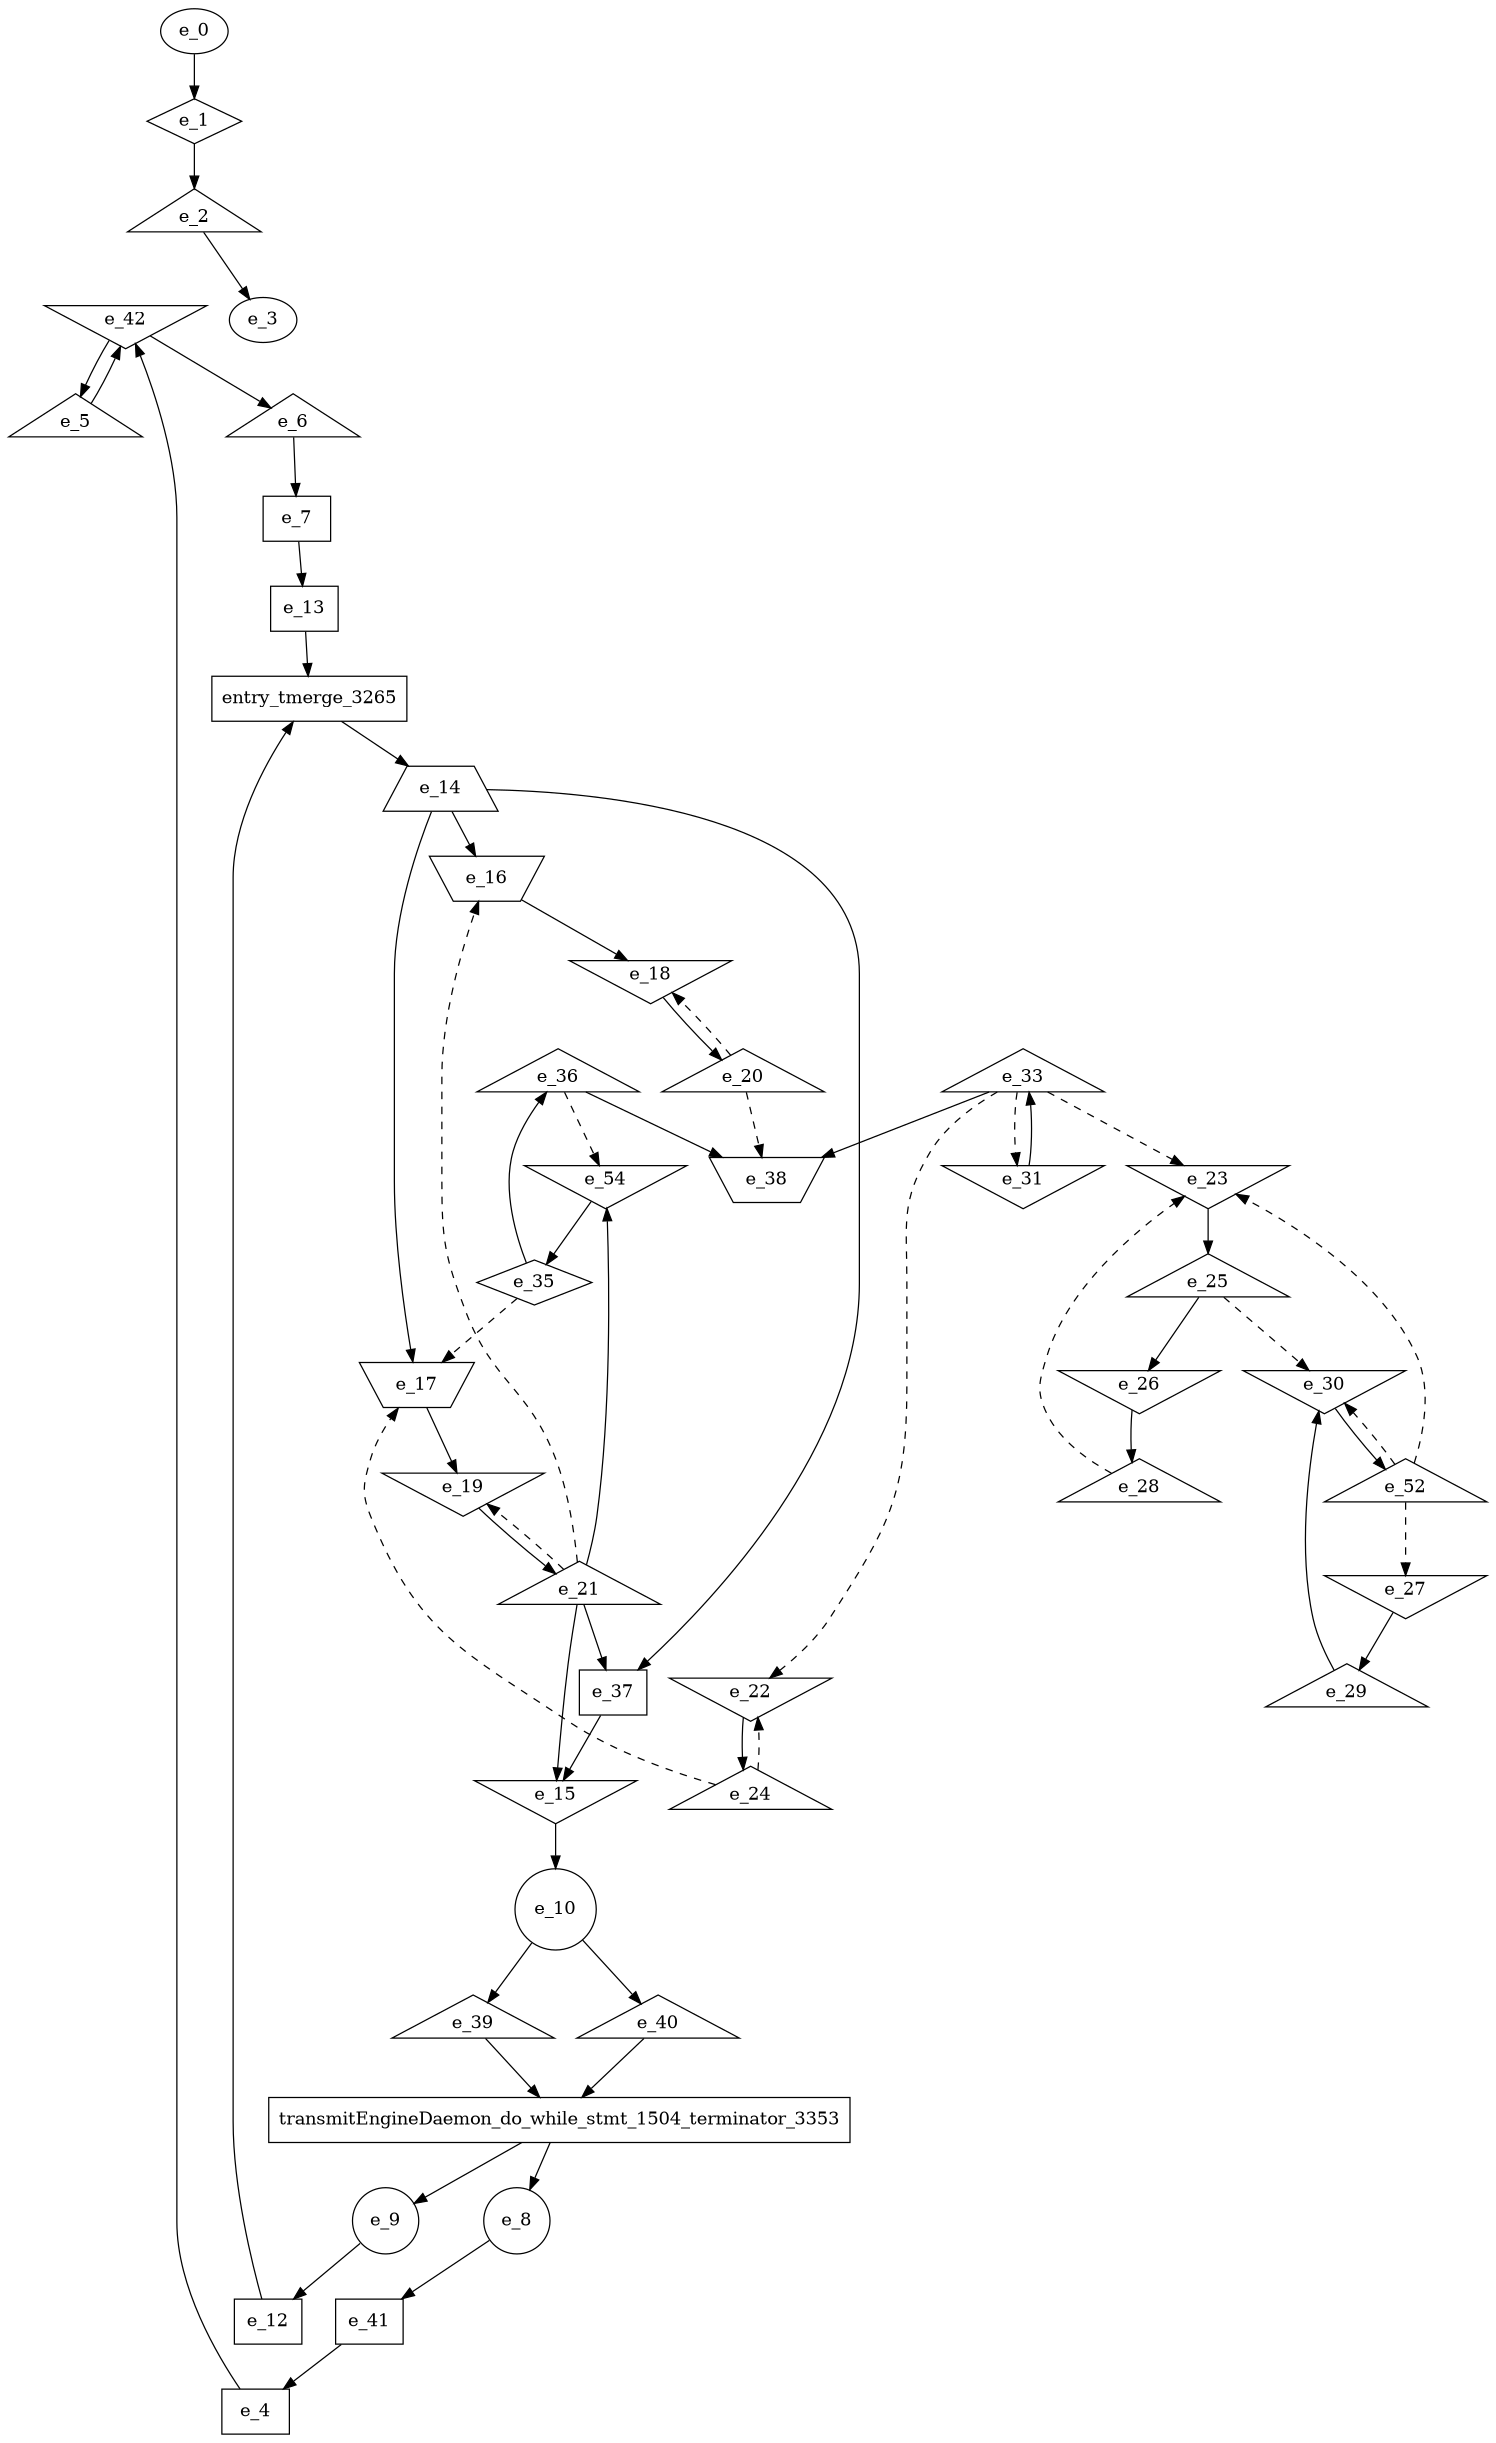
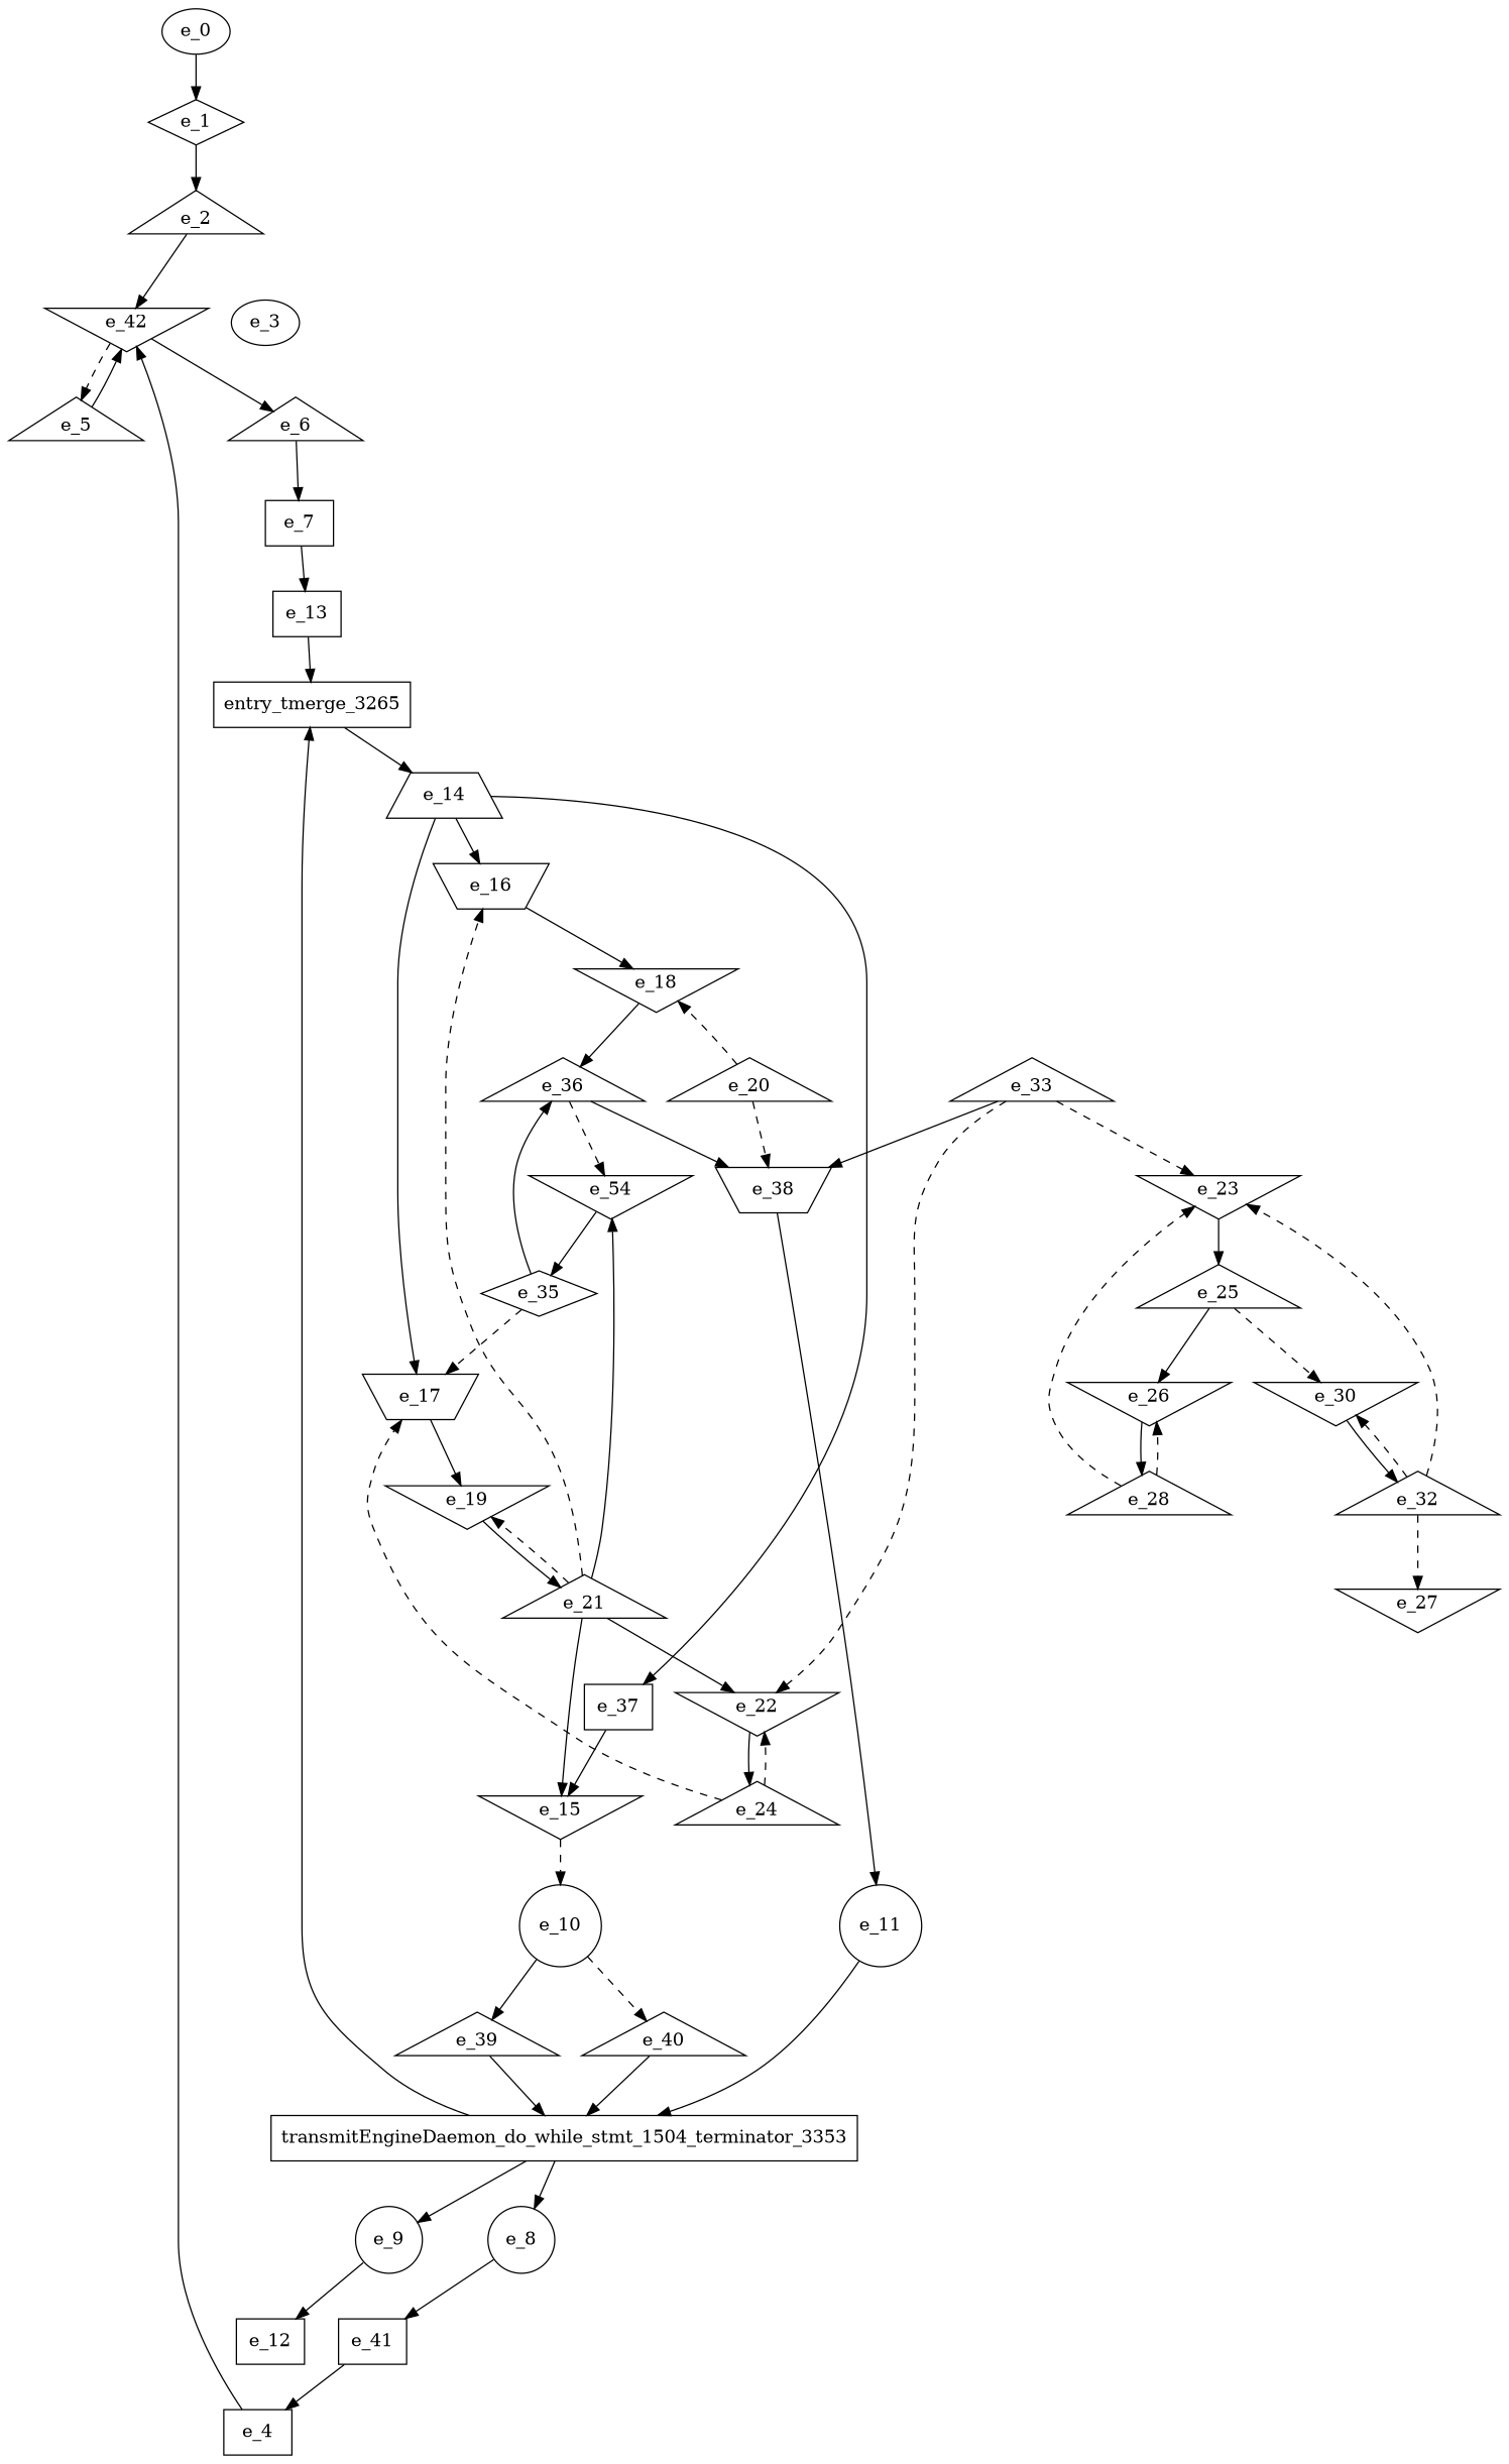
  digraph {
    node [shape=triangle]
    e_1 [shape=diamond]
    e_2
    e_0 [shape=""]
    e_42 [shape=invtriangle]
    e_5
    e_6
    e_3 [shape=""]
    e_4 [shape=dot]
    e_7 [shape=dot]
    e_13 [shape=dot]
    entry_tmerge_3265 [shape=rectangle]
    e_8 [shape=circle]
    e_41 [shape=dot]
    e_9 [shape=circle]
    e_12 [shape=dot]
    e_10 [shape=circle]
    e_39
    e_40
    transmitEngineDaemon_do_while_stmt_1504_terminator_3353 [shape=rectangle]
+   e_11 [shape=circle]
    e_14 [shape=trapezium]
    e_16 [shape=invtrapezium]
    e_17 [shape=invtrapezium]
    e_37 [shape=dot]
    e_18 [shape=invtriangle]
    e_19 [shape=invtriangle]
    e_15 [shape=invtriangle]
    e_20
    e_21
    e_38 [shape=invtrapezium]
    e_22 [shape=invtriangle]
    n32 [label=e_54 shape=invtriangle]
    e_24
    e_35 [shape=diamond]
    e_23 [shape=invtriangle]
    e_25
    e_26 [shape=invtriangle]
    e_30 [shape=invtriangle]
    e_28
-   e_32 [label=e_52]
+   e_32
    e_27 [shape=invtriangle]
-   e_29
-   e_31 [shape=invtriangle]
    e_33
    e_36
    e_1 -> e_2
-   e_2 -> e_3
+   e_2 -> e_42
    e_0 -> e_1
-   e_42 -> e_5
+   e_42 -> e_5 [style=dashed]
    e_42 -> e_6
    e_5 -> e_42
    e_6 -> e_7
    e_4 -> e_42
    e_7 -> e_13
    e_13 -> entry_tmerge_3265
    entry_tmerge_3265 -> e_14
    e_8 -> e_41
    e_41 -> e_4
    e_9 -> e_12
-   e_12 -> entry_tmerge_3265
+   transmitEngineDaemon_do_while_stmt_1504_terminator_3353 -> entry_tmerge_3265
    e_10 -> e_39
-   e_10 -> e_40
+   e_10 -> e_40 [style=dashed]
    e_39 -> transmitEngineDaemon_do_while_stmt_1504_terminator_3353
    e_40 -> transmitEngineDaemon_do_while_stmt_1504_terminator_3353
    transmitEngineDaemon_do_while_stmt_1504_terminator_3353 -> e_8
    transmitEngineDaemon_do_while_stmt_1504_terminator_3353 -> e_9
+   e_11 -> transmitEngineDaemon_do_while_stmt_1504_terminator_3353
    e_14 -> e_16
    e_14 -> e_17
    e_14 -> e_37
    e_16 -> e_18
    e_17 -> e_19
    e_37 -> e_15
-   e_18 -> e_20
+   e_18 -> e_36
    e_19 -> e_21
-   e_15 -> e_10
+   e_15 -> e_10 [style=dashed]
    e_20 -> e_18 [style=dashed]
    e_20 -> e_38 [style=dashed]
    e_21 -> e_16 [style=dashed]
    e_21 -> e_19 [style=dashed]
    e_21 -> e_15
-   e_21 -> e_37
+   e_21 -> e_22
    e_21 -> n32
+   e_38 -> e_11
    e_22 -> e_24
    n32 -> e_35
    e_24 -> e_17 [style=dashed]
    e_24 -> e_22 [style=dashed]
    e_35 -> e_17 [style=dashed]
    e_35 -> e_36
    e_23 -> e_25
    e_25 -> e_26
    e_25 -> e_30 [style=dashed]
    e_26 -> e_28
    e_30 -> e_32
    e_28 -> e_23 [style=dashed]
+   e_28 -> e_26 [style=dashed]
    e_32 -> e_23 [style=dashed]
    e_32 -> e_30 [style=dashed]
    e_32 -> e_27 [style=dashed]
-   e_27 -> e_29
-   e_29 -> e_30
-   e_31 -> e_33
    e_33 -> e_38
    e_33 -> e_22 [style=dashed]
    e_33 -> e_23 [style=dashed]
-   e_33 -> e_31 [style=dashed]
    e_36 -> e_38
    e_36 -> n32 [style=dashed]
  }
